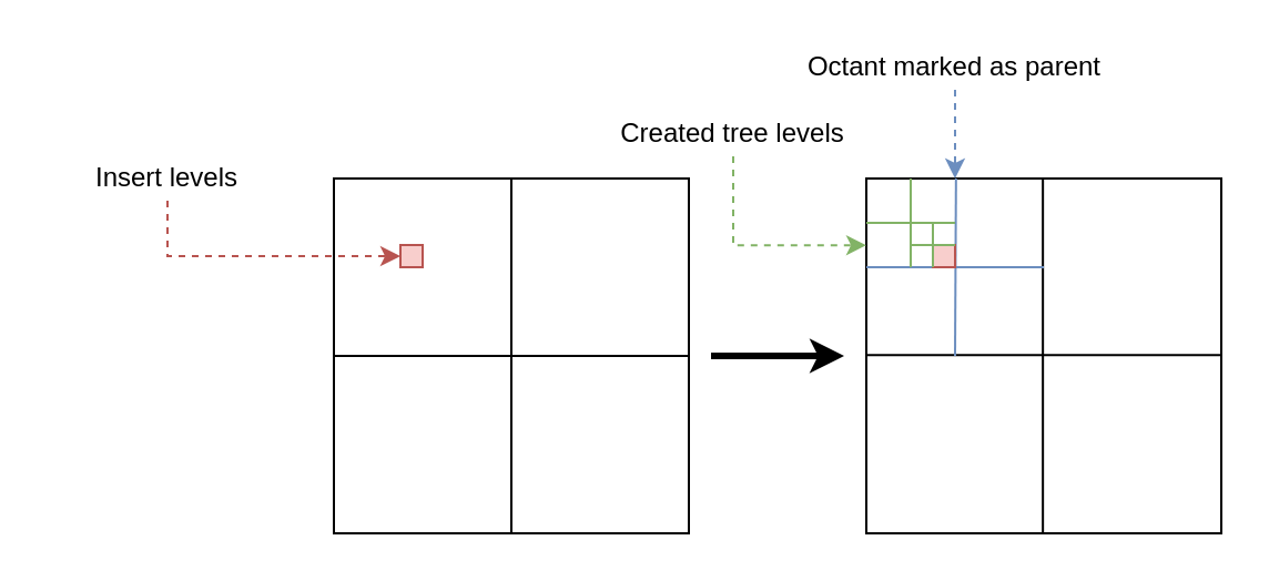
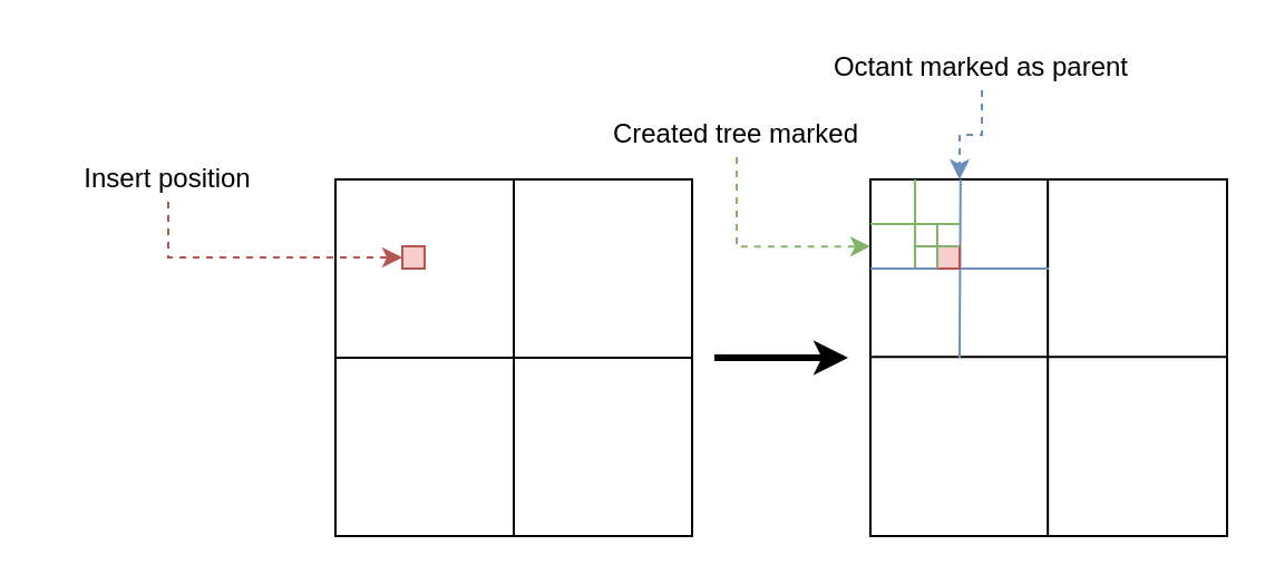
  <mxCell id="0" />
  <mxCell id="1" parent="0" />
  <mxCell id="2" value="" style="whiteSpace=wrap;html=1;aspect=fixed;fillColor=none;" vertex="1" parent="1"><mxGeometry x="150" y="80" width="160" height="160" as="geometry" /></mxCell>
  <mxCell id="3" value="" style="endArrow=none;html=1;exitX=0.5;exitY=1;exitDx=0;exitDy=0;entryX=0.5;entryY=0;entryDx=0;entryDy=0;" edge="1" parent="1" source="2" target="2"><mxGeometry width="50" height="50" relative="1" as="geometry"><mxPoint x="170" y="140" as="sourcePoint" /><mxPoint x="220" y="90" as="targetPoint" /></mxGeometry></mxCell>
  <mxCell id="4" value="" style="endArrow=none;html=1;exitX=0;exitY=0.5;exitDx=0;exitDy=0;entryX=1;entryY=0.5;entryDx=0;entryDy=0;" edge="1" parent="1" source="2" target="2"><mxGeometry width="50" height="50" relative="1" as="geometry"><mxPoint x="200" y="170" as="sourcePoint" /><mxPoint x="200" y="90" as="targetPoint" /></mxGeometry></mxCell>
  <mxCell id="5" value="" style="whiteSpace=wrap;html=1;aspect=fixed;fillColor=#f8cecc;strokeColor=#b85450;" vertex="1" parent="1"><mxGeometry x="180" y="110" width="10" height="10" as="geometry" /></mxCell>
  <mxCell id="6" style="edgeStyle=orthogonalEdgeStyle;rounded=0;orthogonalLoop=1;jettySize=auto;html=1;exitX=0.5;exitY=1;exitDx=0;exitDy=0;entryX=0;entryY=0.5;entryDx=0;entryDy=0;dashed=1;fillColor=#f8cecc;strokeColor=#b85450;" edge="1" parent="1" source="7" target="5"><mxGeometry relative="1" as="geometry" /></mxCell>
- <mxCell id="7" value="Insert levels" style="text;html=1;strokeColor=none;fillColor=none;align=center;verticalAlign=middle;whiteSpace=wrap;rounded=0;" vertex="1" parent="1"><mxGeometry x="20" y="70" width="110" height="20" as="geometry" /></mxCell>
+ <mxCell id="7" value="Insert position" style="text;html=1;strokeColor=none;fillColor=none;align=center;verticalAlign=middle;whiteSpace=wrap;rounded=0;" vertex="1" parent="1"><mxGeometry x="20" y="70" width="110" height="20" as="geometry" /></mxCell>
  <mxCell id="8" value="" style="endArrow=classic;html=1;strokeWidth=3;" edge="1" parent="1"><mxGeometry width="50" height="50" relative="1" as="geometry"><mxPoint x="320" y="160" as="sourcePoint" /><mxPoint x="380" y="160" as="targetPoint" /></mxGeometry></mxCell>
  <mxCell id="9" value="" style="whiteSpace=wrap;html=1;aspect=fixed;fillColor=none;" vertex="1" parent="1"><mxGeometry x="390" y="80" width="160" height="160" as="geometry" /></mxCell>
  <mxCell id="10" value="" style="endArrow=none;html=1;exitX=0.5;exitY=1;exitDx=0;exitDy=0;entryX=0.5;entryY=0;entryDx=0;entryDy=0;" edge="1" parent="1"><mxGeometry width="50" height="50" relative="1" as="geometry"><mxPoint x="469.58" y="240" as="sourcePoint" /><mxPoint x="469.58" y="80" as="targetPoint" /></mxGeometry></mxCell>
  <mxCell id="11" value="" style="endArrow=none;html=1;exitX=0;exitY=0.5;exitDx=0;exitDy=0;entryX=1;entryY=0.5;entryDx=0;entryDy=0;" edge="1" parent="1"><mxGeometry width="50" height="50" relative="1" as="geometry"><mxPoint x="390" y="159.58" as="sourcePoint" /><mxPoint x="550" y="159.58" as="targetPoint" /></mxGeometry></mxCell>
  <mxCell id="12" value="" style="endArrow=none;html=1;fillColor=#dae8fc;strokeColor=#6c8ebf;" edge="1" parent="1"><mxGeometry width="50" height="50" relative="1" as="geometry"><mxPoint x="430" y="160" as="sourcePoint" /><mxPoint x="430.42" y="80" as="targetPoint" /></mxGeometry></mxCell>
  <mxCell id="13" value="" style="endArrow=none;html=1;entryX=0;entryY=0.25;entryDx=0;entryDy=0;fillColor=#dae8fc;strokeColor=#6c8ebf;" edge="1" parent="1" target="9"><mxGeometry width="50" height="50" relative="1" as="geometry"><mxPoint x="470" y="120" as="sourcePoint" /><mxPoint x="440.42" y="90" as="targetPoint" /></mxGeometry></mxCell>
  <mxCell id="14" value="" style="whiteSpace=wrap;html=1;aspect=fixed;fillColor=#f8cecc;strokeColor=#b85450;" vertex="1" parent="1"><mxGeometry x="420" y="110" width="10" height="10" as="geometry" /></mxCell>
  <mxCell id="15" value="" style="endArrow=none;html=1;fillColor=#d5e8d4;strokeColor=#82b366;" edge="1" parent="1"><mxGeometry width="50" height="50" relative="1" as="geometry"><mxPoint x="410" y="120" as="sourcePoint" /><mxPoint x="410" y="80" as="targetPoint" /></mxGeometry></mxCell>
  <mxCell id="16" value="" style="endArrow=none;html=1;fillColor=#d5e8d4;strokeColor=#82b366;" edge="1" parent="1"><mxGeometry width="50" height="50" relative="1" as="geometry"><mxPoint x="390" y="100" as="sourcePoint" /><mxPoint x="430" y="100" as="targetPoint" /></mxGeometry></mxCell>
  <mxCell id="17" style="edgeStyle=orthogonalEdgeStyle;rounded=0;orthogonalLoop=1;jettySize=auto;html=1;exitX=0.5;exitY=1;exitDx=0;exitDy=0;entryX=0.25;entryY=0;entryDx=0;entryDy=0;dashed=1;strokeWidth=1;fillColor=#dae8fc;strokeColor=#6c8ebf;" edge="1" parent="1" source="18" target="9"><mxGeometry relative="1" as="geometry" /></mxCell>
- <mxCell id="18" value="Octant marked as parent" style="text;html=1;strokeColor=none;fillColor=none;align=center;verticalAlign=middle;whiteSpace=wrap;rounded=0;" vertex="1" parent="1"><mxGeometry x="360" y="20" width="140" height="20" as="geometry" /></mxCell>
+ <mxCell id="18" value="Octant marked as parent" style="text;html=1;strokeColor=none;fillColor=none;align=center;verticalAlign=middle;whiteSpace=wrap;rounded=0;" vertex="1" parent="1"><mxGeometry x="370" y="20" width="140" height="20" as="geometry" /></mxCell>
  <mxCell id="19" style="edgeStyle=orthogonalEdgeStyle;rounded=0;orthogonalLoop=1;jettySize=auto;html=1;exitX=0.5;exitY=1;exitDx=0;exitDy=0;entryX=0;entryY=0.188;entryDx=0;entryDy=0;entryPerimeter=0;dashed=1;strokeWidth=1;fillColor=#d5e8d4;strokeColor=#82b366;" edge="1" parent="1" source="20" target="9"><mxGeometry relative="1" as="geometry" /></mxCell>
- <mxCell id="20" value="Created tree levels" style="text;html=1;strokeColor=none;fillColor=none;align=center;verticalAlign=middle;whiteSpace=wrap;rounded=0;" vertex="1" parent="1"><mxGeometry x="270" y="50" width="120" height="20" as="geometry" /></mxCell>
+ <mxCell id="20" value="Created tree marked" style="text;html=1;strokeColor=none;fillColor=none;align=center;verticalAlign=middle;whiteSpace=wrap;rounded=0;" vertex="1" parent="1"><mxGeometry x="270" y="50" width="120" height="20" as="geometry" /></mxCell>
  <mxCell id="21" value="" style="endArrow=none;html=1;fillColor=#d5e8d4;strokeColor=#82b366;" edge="1" parent="1"><mxGeometry width="50" height="50" relative="1" as="geometry"><mxPoint x="420" y="120" as="sourcePoint" /><mxPoint x="420" y="100" as="targetPoint" /></mxGeometry></mxCell>
  <mxCell id="22" value="" style="endArrow=none;html=1;fillColor=#d5e8d4;strokeColor=#82b366;" edge="1" parent="1"><mxGeometry width="50" height="50" relative="1" as="geometry"><mxPoint x="410" y="110" as="sourcePoint" /><mxPoint x="430" y="110" as="targetPoint" /></mxGeometry></mxCell>
